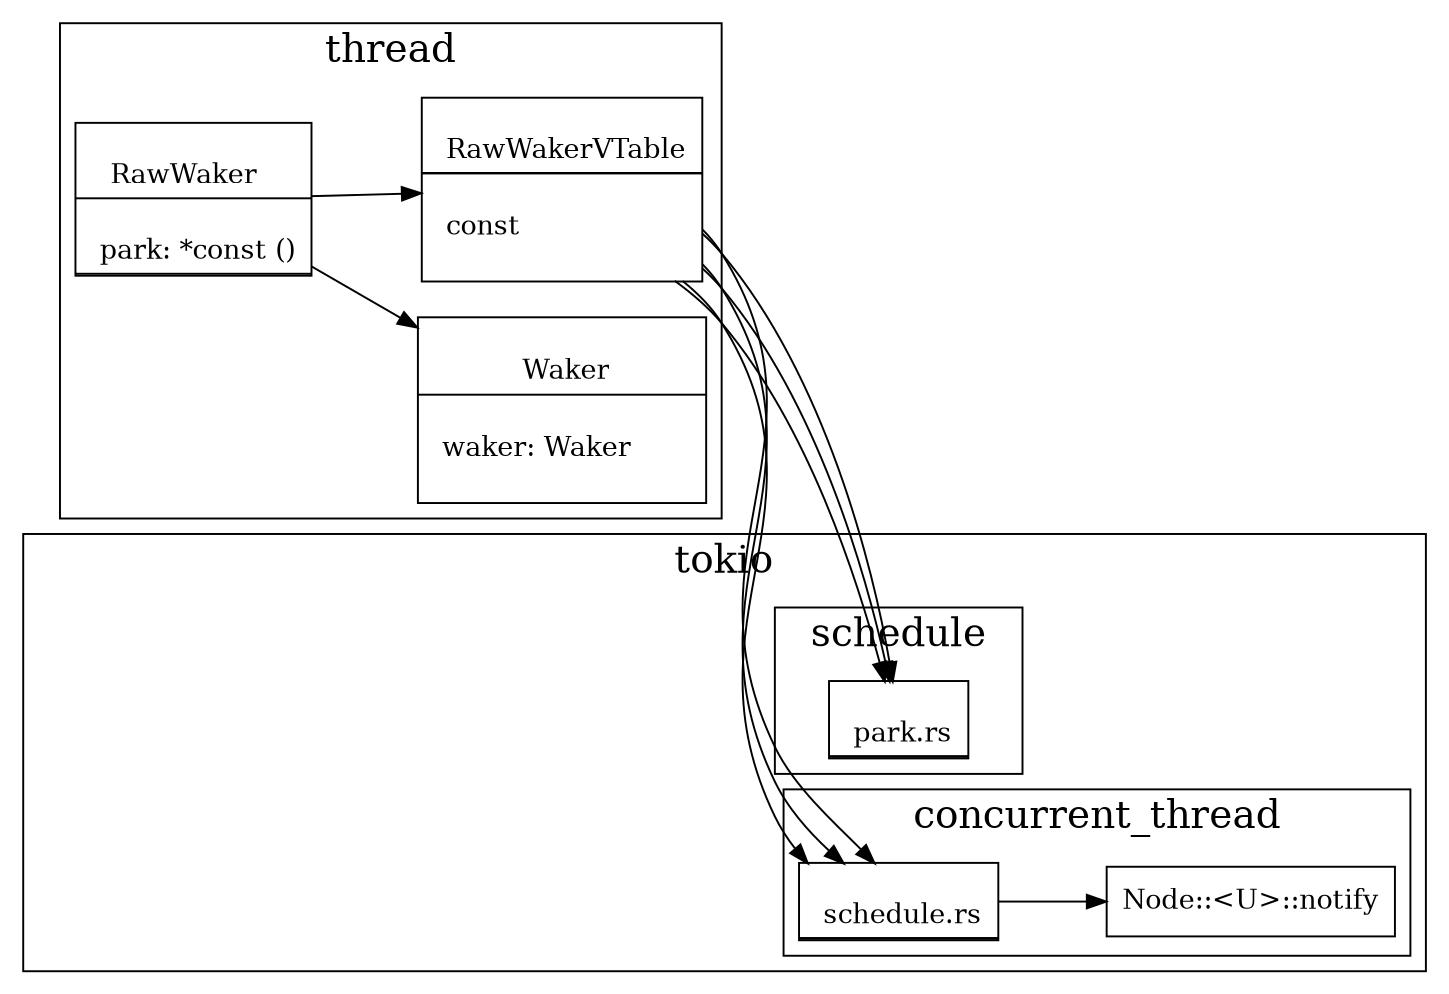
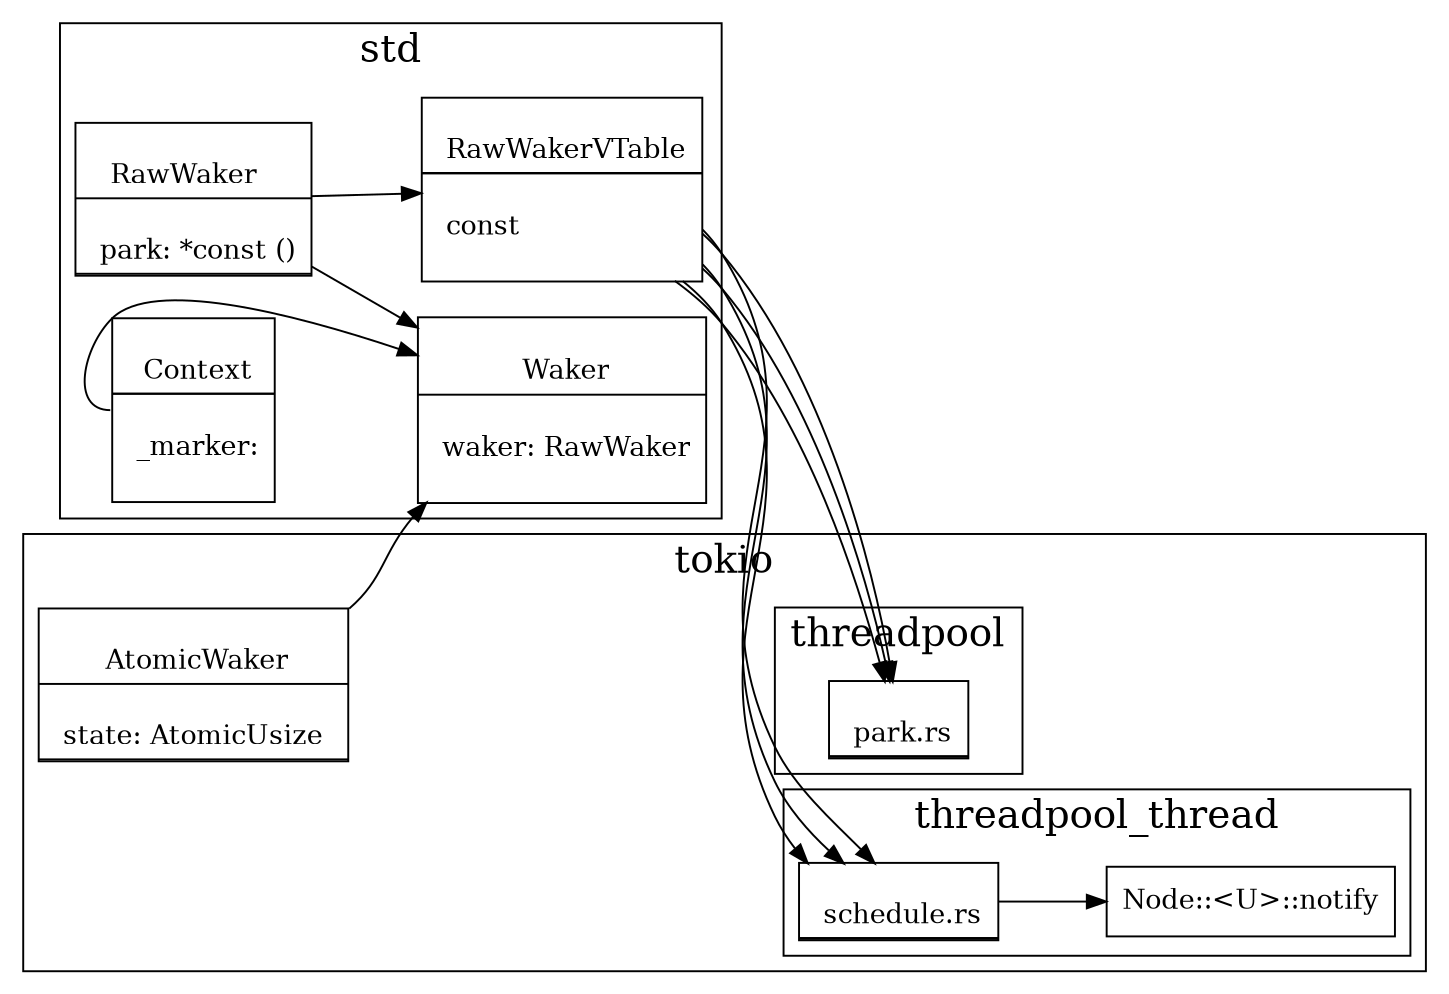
  digraph {
    newrank=true
    rankdir=LR
    node [shape=record]
    n1 [label="{{\n        RawWaker　|\n          park: *const ()\l|\n          <vtable> vtable: &'static RawWakerVTable\l\n      }}"]
    n2 [label="{{\n        RawWakerVTable |\n          <c> clone \l|\n          <w1> wake_by_ref \l|\n          <w2> wake \l|\n          const\l\n      }}"]
-   n3 [label="{{\n        Waker |\n          waker: Waker\l\n      }}"]
+   n3 [label="{{\n        Waker |\n          waker: RawWaker\l\n      }}"]
+   n4 [label="{{\n        Context |\n          <w> waker : &'a Waker\l|\n          _marker:\l\n      }}"]
    n5 [label="{{\n          park.rs|\n            <c> + clone \l|\n            <w1> + wake\l|\n            <w2> + wake_by_ref\l\n        }}"]
    n6 [label="{{\n          schedule.rs|\n            <c> clone_inner\l|\n            <w1> wake_inner\l|\n            <w2> wake_by_ref_inner\l|\n            <d> drop_inner\l\n        }}"]
    n7 [label="Node::\<U\>::notify" shape=box]
+   n8 [label="{{\n        AtomicWaker |\n          state: AtomicUsize \l|\n          <waker> waker: CausalCell\<Option\<Waker\>\> \l\n      }}"]
    subgraph cluster_1 {
      fontsize=20
-     label=thread
+     label=std
      n1
      n2
      n3
+     n4
    }
    subgraph cluster_2 {
      fontsize=20
      label=tokio
+     n8
      subgraph cluster_3 {
        fontsize=20
-       label=schedule
+       label=threadpool
        n5
      }
      subgraph cluster_4 {
        fontsize=20
-       label=concurrent_thread
+       label=threadpool_thread
        n6
        n7
      }
    }
    n1 -> n2 [tailport=vtable]
    n1 -> n3
    n2 -> n5 [tailport=w1]
    n2 -> n5 [tailport=w2]
    n2 -> n5 [tailport=c]
    n2 -> n6 [tailport=w1]
    n2 -> n6 [tailport=w2]
    n2 -> n6 [tailport=c]
+   n4 -> n3 [tailport=w]
    n6 -> n7
+   n8 -> n3 [tailport=waker]
  }
